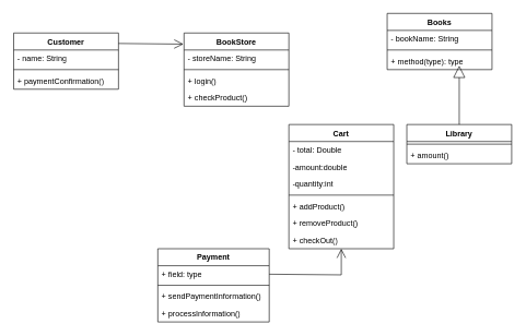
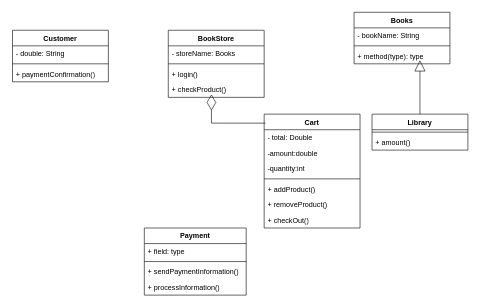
  <mxCell id="0" />
  <mxCell id="1" parent="0" />
  <mxCell id="2" value="BookStore" style="swimlane;fontStyle=1;align=center;verticalAlign=top;childLayout=stackLayout;horizontal=1;startSize=26;horizontalStack=0;resizeParent=1;resizeParentMax=0;resizeLast=0;collapsible=1;marginBottom=0;whiteSpace=wrap;html=1;" vertex="1" parent="1"><mxGeometry x="280" y="50" width="160" height="112" as="geometry" /></mxCell>
- <mxCell id="3" value="- storeName: String" style="text;strokeColor=none;fillColor=none;align=left;verticalAlign=top;spacingLeft=4;spacingRight=4;overflow=hidden;rotatable=0;points=[[0,0.5],[1,0.5]];portConstraint=eastwest;whiteSpace=wrap;html=1;" vertex="1" parent="2"><mxGeometry y="26" width="160" height="26" as="geometry" /></mxCell>
+ <mxCell id="3" value="- storeName: Books" style="text;strokeColor=none;fillColor=none;align=left;verticalAlign=top;spacingLeft=4;spacingRight=4;overflow=hidden;rotatable=0;points=[[0,0.5],[1,0.5]];portConstraint=eastwest;whiteSpace=wrap;html=1;" vertex="1" parent="2"><mxGeometry y="26" width="160" height="26" as="geometry" /></mxCell>
  <mxCell id="4" value="" style="line;strokeWidth=1;fillColor=none;align=left;verticalAlign=middle;spacingTop=-1;spacingLeft=3;spacingRight=3;rotatable=0;labelPosition=right;points=[];portConstraint=eastwest;strokeColor=inherit;" vertex="1" parent="2"><mxGeometry y="52" width="160" height="8" as="geometry" /></mxCell>
  <mxCell id="5" value="+ login()" style="text;strokeColor=none;fillColor=none;align=left;verticalAlign=top;spacingLeft=4;spacingRight=4;overflow=hidden;rotatable=0;points=[[0,0.5],[1,0.5]];portConstraint=eastwest;whiteSpace=wrap;html=1;" vertex="1" parent="2"><mxGeometry y="60" width="160" height="26" as="geometry" /></mxCell>
  <mxCell id="6" value="+ checkProduct()" style="text;strokeColor=none;fillColor=none;align=left;verticalAlign=top;spacingLeft=4;spacingRight=4;overflow=hidden;rotatable=0;points=[[0,0.5],[1,0.5]];portConstraint=eastwest;whiteSpace=wrap;html=1;" vertex="1" parent="2"><mxGeometry y="86" width="160" height="26" as="geometry" /></mxCell>
  <mxCell id="7" value="Cart" style="swimlane;fontStyle=1;align=center;verticalAlign=top;childLayout=stackLayout;horizontal=1;startSize=26;horizontalStack=0;resizeParent=1;resizeParentMax=0;resizeLast=0;collapsible=1;marginBottom=0;whiteSpace=wrap;html=1;" vertex="1" parent="1"><mxGeometry x="440" y="190" width="160" height="190" as="geometry" /></mxCell>
  <mxCell id="8" value="- total: Double" style="text;strokeColor=none;fillColor=none;align=left;verticalAlign=top;spacingLeft=4;spacingRight=4;overflow=hidden;rotatable=0;points=[[0,0.5],[1,0.5]];portConstraint=eastwest;whiteSpace=wrap;html=1;" vertex="1" parent="7"><mxGeometry y="26" width="160" height="26" as="geometry" /></mxCell>
  <mxCell id="9" value="-amount:double&lt;br&gt;" style="text;strokeColor=none;fillColor=none;align=left;verticalAlign=top;spacingLeft=4;spacingRight=4;overflow=hidden;rotatable=0;points=[[0,0.5],[1,0.5]];portConstraint=eastwest;whiteSpace=wrap;html=1;" vertex="1" parent="7"><mxGeometry y="52" width="160" height="26" as="geometry" /></mxCell>
  <mxCell id="10" value="-quantity:int" style="text;strokeColor=none;fillColor=none;align=left;verticalAlign=top;spacingLeft=4;spacingRight=4;overflow=hidden;rotatable=0;points=[[0,0.5],[1,0.5]];portConstraint=eastwest;whiteSpace=wrap;html=1;" vertex="1" parent="7"><mxGeometry y="78" width="160" height="26" as="geometry" /></mxCell>
  <mxCell id="11" value="" style="line;strokeWidth=1;fillColor=none;align=left;verticalAlign=middle;spacingTop=-1;spacingLeft=3;spacingRight=3;rotatable=0;labelPosition=right;points=[];portConstraint=eastwest;strokeColor=inherit;" vertex="1" parent="7"><mxGeometry y="104" width="160" height="8" as="geometry" /></mxCell>
  <mxCell id="12" value="+ addProduct()" style="text;strokeColor=none;fillColor=none;align=left;verticalAlign=top;spacingLeft=4;spacingRight=4;overflow=hidden;rotatable=0;points=[[0,0.5],[1,0.5]];portConstraint=eastwest;whiteSpace=wrap;html=1;" vertex="1" parent="7"><mxGeometry y="112" width="160" height="26" as="geometry" /></mxCell>
  <mxCell id="13" value="+ removeProduct()" style="text;strokeColor=none;fillColor=none;align=left;verticalAlign=top;spacingLeft=4;spacingRight=4;overflow=hidden;rotatable=0;points=[[0,0.5],[1,0.5]];portConstraint=eastwest;whiteSpace=wrap;html=1;" vertex="1" parent="7"><mxGeometry y="138" width="160" height="26" as="geometry" /></mxCell>
  <mxCell id="14" value="+ checkOut()" style="text;strokeColor=none;fillColor=none;align=left;verticalAlign=top;spacingLeft=4;spacingRight=4;overflow=hidden;rotatable=0;points=[[0,0.5],[1,0.5]];portConstraint=eastwest;whiteSpace=wrap;html=1;" vertex="1" parent="7"><mxGeometry y="164" width="160" height="26" as="geometry" /></mxCell>
  <mxCell id="15" value="Customer" style="swimlane;fontStyle=1;align=center;verticalAlign=top;childLayout=stackLayout;horizontal=1;startSize=26;horizontalStack=0;resizeParent=1;resizeParentMax=0;resizeLast=0;collapsible=1;marginBottom=0;whiteSpace=wrap;html=1;" vertex="1" parent="1"><mxGeometry x="20" y="50" width="160" height="86" as="geometry" /></mxCell>
- <mxCell id="16" value="- name: String" style="text;strokeColor=none;fillColor=none;align=left;verticalAlign=top;spacingLeft=4;spacingRight=4;overflow=hidden;rotatable=0;points=[[0,0.5],[1,0.5]];portConstraint=eastwest;whiteSpace=wrap;html=1;" vertex="1" parent="15"><mxGeometry y="26" width="160" height="26" as="geometry" /></mxCell>
+ <mxCell id="16" value="- double: String" style="text;strokeColor=none;fillColor=none;align=left;verticalAlign=top;spacingLeft=4;spacingRight=4;overflow=hidden;rotatable=0;points=[[0,0.5],[1,0.5]];portConstraint=eastwest;whiteSpace=wrap;html=1;" vertex="1" parent="15"><mxGeometry y="26" width="160" height="26" as="geometry" /></mxCell>
  <mxCell id="17" value="" style="line;strokeWidth=1;fillColor=none;align=left;verticalAlign=middle;spacingTop=-1;spacingLeft=3;spacingRight=3;rotatable=0;labelPosition=right;points=[];portConstraint=eastwest;strokeColor=inherit;" vertex="1" parent="15"><mxGeometry y="52" width="160" height="8" as="geometry" /></mxCell>
  <mxCell id="18" value="+ paymentConfirmation()" style="text;strokeColor=none;fillColor=none;align=left;verticalAlign=top;spacingLeft=4;spacingRight=4;overflow=hidden;rotatable=0;points=[[0,0.5],[1,0.5]];portConstraint=eastwest;whiteSpace=wrap;html=1;" vertex="1" parent="15"><mxGeometry y="60" width="160" height="26" as="geometry" /></mxCell>
  <mxCell id="19" value="Payment" style="swimlane;fontStyle=1;align=center;verticalAlign=top;childLayout=stackLayout;horizontal=1;startSize=26;horizontalStack=0;resizeParent=1;resizeParentMax=0;resizeLast=0;collapsible=1;marginBottom=0;whiteSpace=wrap;html=1;" vertex="1" parent="1"><mxGeometry x="240" y="380" width="170" height="112" as="geometry" /></mxCell>
  <mxCell id="20" value="+ field: type" style="text;strokeColor=none;fillColor=none;align=left;verticalAlign=top;spacingLeft=4;spacingRight=4;overflow=hidden;rotatable=0;points=[[0,0.5],[1,0.5]];portConstraint=eastwest;whiteSpace=wrap;html=1;" vertex="1" parent="19"><mxGeometry y="26" width="170" height="26" as="geometry" /></mxCell>
  <mxCell id="21" value="" style="line;strokeWidth=1;fillColor=none;align=left;verticalAlign=middle;spacingTop=-1;spacingLeft=3;spacingRight=3;rotatable=0;labelPosition=right;points=[];portConstraint=eastwest;strokeColor=inherit;" vertex="1" parent="19"><mxGeometry y="52" width="170" height="8" as="geometry" /></mxCell>
  <mxCell id="22" value="+ sendPaymentInformation()" style="text;strokeColor=none;fillColor=none;align=left;verticalAlign=top;spacingLeft=4;spacingRight=4;overflow=hidden;rotatable=0;points=[[0,0.5],[1,0.5]];portConstraint=eastwest;whiteSpace=wrap;html=1;" vertex="1" parent="19"><mxGeometry y="60" width="170" height="26" as="geometry" /></mxCell>
  <mxCell id="23" value="+ processInformation()" style="text;strokeColor=none;fillColor=none;align=left;verticalAlign=top;spacingLeft=4;spacingRight=4;overflow=hidden;rotatable=0;points=[[0,0.5],[1,0.5]];portConstraint=eastwest;whiteSpace=wrap;html=1;" vertex="1" parent="19"><mxGeometry y="86" width="170" height="26" as="geometry" /></mxCell>
  <mxCell id="24" value="Library" style="swimlane;fontStyle=1;align=center;verticalAlign=top;childLayout=stackLayout;horizontal=1;startSize=26;horizontalStack=0;resizeParent=1;resizeParentMax=0;resizeLast=0;collapsible=1;marginBottom=0;whiteSpace=wrap;html=1;" vertex="1" parent="1"><mxGeometry x="620" y="190" width="160" height="60" as="geometry" /></mxCell>
  <mxCell id="25" value="" style="line;strokeWidth=1;fillColor=none;align=left;verticalAlign=middle;spacingTop=-1;spacingLeft=3;spacingRight=3;rotatable=0;labelPosition=right;points=[];portConstraint=eastwest;strokeColor=inherit;" vertex="1" parent="24"><mxGeometry y="26" width="160" height="8" as="geometry" /></mxCell>
  <mxCell id="26" value="+ amount()" style="text;strokeColor=none;fillColor=none;align=left;verticalAlign=top;spacingLeft=4;spacingRight=4;overflow=hidden;rotatable=0;points=[[0,0.5],[1,0.5]];portConstraint=eastwest;whiteSpace=wrap;html=1;" vertex="1" parent="24"><mxGeometry y="34" width="160" height="26" as="geometry" /></mxCell>
  <mxCell id="27" value="Books" style="swimlane;fontStyle=1;align=center;verticalAlign=top;childLayout=stackLayout;horizontal=1;startSize=26;horizontalStack=0;resizeParent=1;resizeParentMax=0;resizeLast=0;collapsible=1;marginBottom=0;whiteSpace=wrap;html=1;" vertex="1" parent="1"><mxGeometry x="590" y="20" width="160" height="86" as="geometry" /></mxCell>
  <mxCell id="28" value="- bookName: String&lt;br&gt;" style="text;strokeColor=none;fillColor=none;align=left;verticalAlign=top;spacingLeft=4;spacingRight=4;overflow=hidden;rotatable=0;points=[[0,0.5],[1,0.5]];portConstraint=eastwest;whiteSpace=wrap;html=1;" vertex="1" parent="27"><mxGeometry y="26" width="160" height="26" as="geometry" /></mxCell>
  <mxCell id="29" value="" style="line;strokeWidth=1;fillColor=none;align=left;verticalAlign=middle;spacingTop=-1;spacingLeft=3;spacingRight=3;rotatable=0;labelPosition=right;points=[];portConstraint=eastwest;strokeColor=inherit;" vertex="1" parent="27"><mxGeometry y="52" width="160" height="8" as="geometry" /></mxCell>
  <mxCell id="30" value="+ method(type): type" style="text;strokeColor=none;fillColor=none;align=left;verticalAlign=top;spacingLeft=4;spacingRight=4;overflow=hidden;rotatable=0;points=[[0,0.5],[1,0.5]];portConstraint=eastwest;whiteSpace=wrap;html=1;" vertex="1" parent="27"><mxGeometry y="60" width="160" height="26" as="geometry" /></mxCell>
- <mxCell id="31" value="" style="endArrow=open;endFill=1;endSize=12;html=1;rounded=0;exitX=1;exitY=0.186;exitDx=0;exitDy=0;exitPerimeter=0;entryX=-0.006;entryY=0.152;entryDx=0;entryDy=0;entryPerimeter=0;" edge="1" parent="1" source="15" target="2"><mxGeometry width="160" relative="1" as="geometry"><mxPoint x="340" y="330" as="sourcePoint" /><mxPoint x="500" y="330" as="targetPoint" /></mxGeometry></mxCell>
- <mxCell id="33" value="" style="endArrow=open;endFill=1;endSize=12;html=1;rounded=0;exitX=1;exitY=0.5;exitDx=0;exitDy=0;" edge="1" parent="1" source="20" target="14"><mxGeometry width="160" relative="1" as="geometry"><mxPoint x="340" y="340" as="sourcePoint" /><mxPoint x="500" y="340" as="targetPoint" /><Array as="points"><mxPoint x="520" y="420" /></Array></mxGeometry></mxCell>
+ <mxCell id="32" value="" style="endArrow=diamondThin;endFill=0;endSize=24;html=1;rounded=0;exitX=0.013;exitY=0.079;exitDx=0;exitDy=0;exitPerimeter=0;entryX=0.45;entryY=0.808;entryDx=0;entryDy=0;entryPerimeter=0;" edge="1" parent="1" source="7" target="6"><mxGeometry width="160" relative="1" as="geometry"><mxPoint x="340" y="280" as="sourcePoint" /><mxPoint x="500" y="280" as="targetPoint" /><Array as="points"><mxPoint x="352" y="205" /></Array></mxGeometry></mxCell>
  <mxCell id="34" value="" style="endArrow=block;endSize=16;endFill=0;html=1;rounded=0;" edge="1" parent="1" source="24"><mxGeometry width="160" relative="1" as="geometry"><mxPoint x="340" y="220" as="sourcePoint" /><mxPoint x="700" as="targetPoint" y="100" /></mxGeometry></mxCell>
